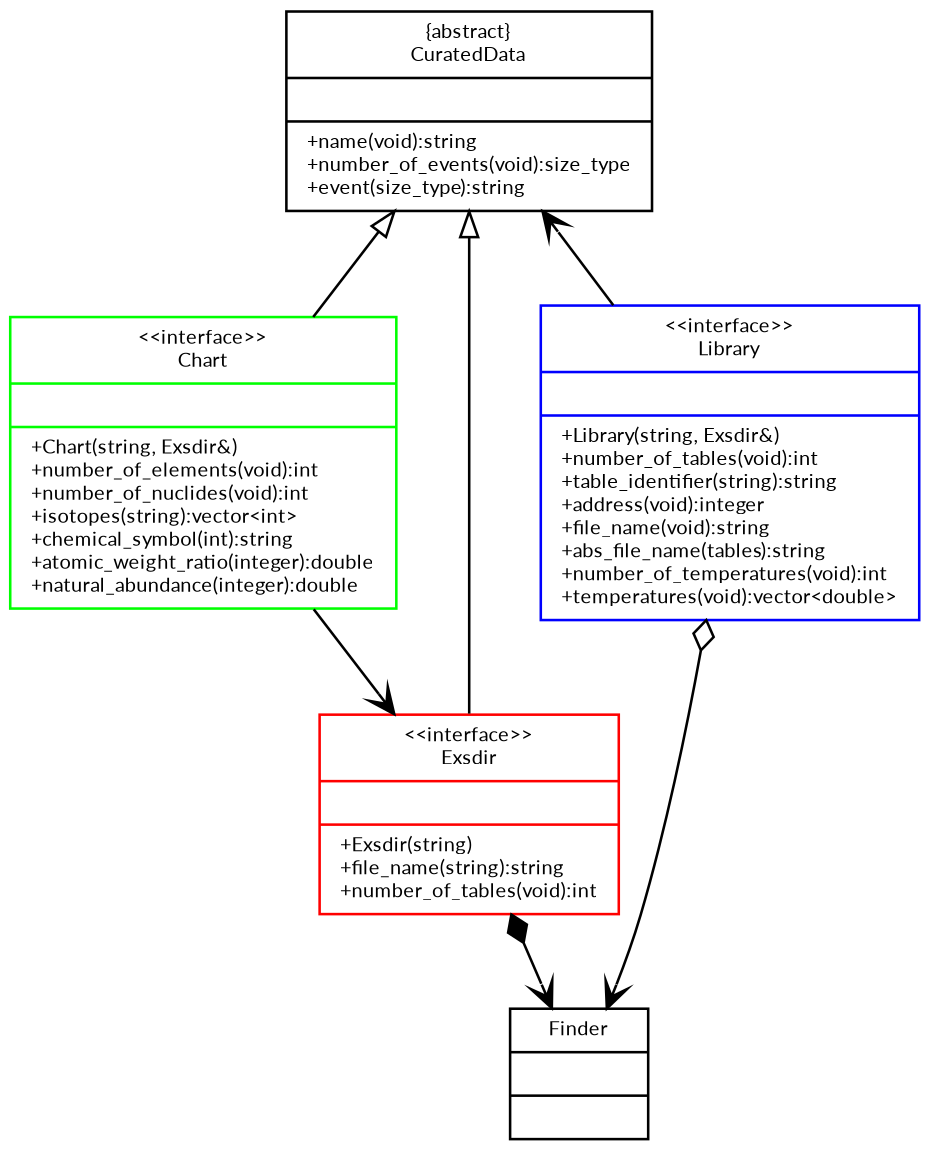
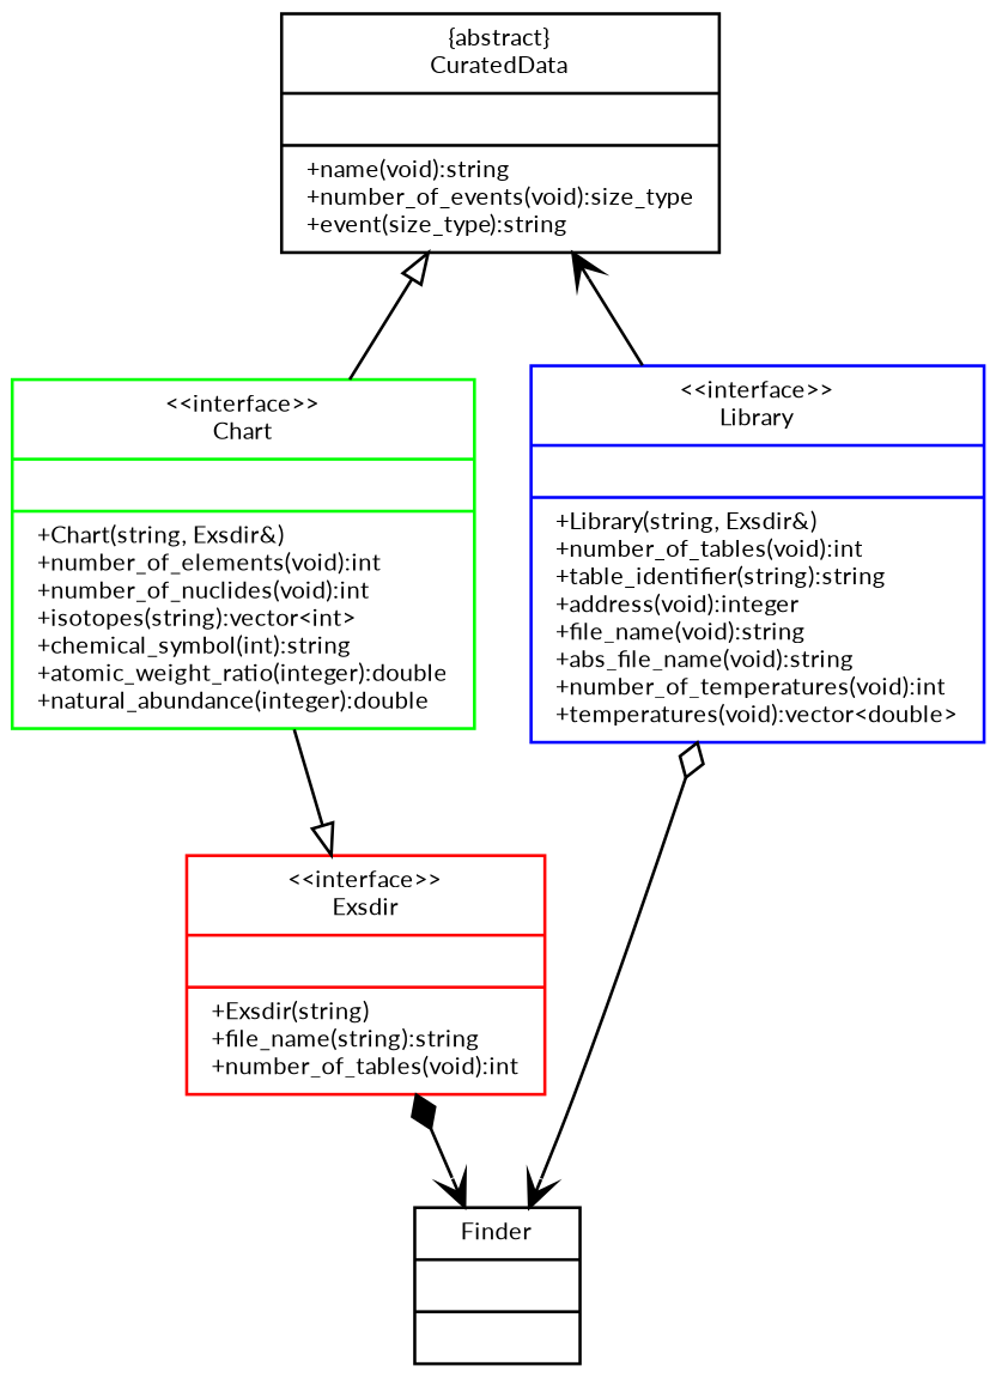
  digraph {
    fontname=Lato
    fontsize=8
    node [fontname=Lato fontsize=8 shape=record]
    edge [arrowhead=open fontname=Lato fontsize=8]
    n1 [label="{\{abstract\}\nCuratedData||+name(void):string\l+number_of_events(void):size_type\l+event(size_type):string\l}"]
    n2 [color=green label="{\<\<interface\>\>\nChart||+Chart(string, Exsdir&)\l+number_of_elements(void):int\l+number_of_nuclides(void):int\l+isotopes(string):vector\<int\>\l+chemical_symbol(int):string\l+atomic_weight_ratio(integer):double\l+natural_abundance(integer):double\l}"]
-   n3 [color=blue label="{\<\<interface\>\>\nLibrary||+Library(string, Exsdir&)\l+number_of_tables(void):int\l+table_identifier(string):string\l+address(void):integer\l+file_name(void):string\l+abs_file_name(tables):string\l+number_of_temperatures(void):int\l+temperatures(void):vector\<double\>\l}"]
+   n3 [color=blue label="{\<\<interface\>\>\nLibrary||+Library(string, Exsdir&)\l+number_of_tables(void):int\l+table_identifier(string):string\l+address(void):integer\l+file_name(void):string\l+abs_file_name(void):string\l+number_of_temperatures(void):int\l+temperatures(void):vector\<double\>\l}"]
    n4 [label="{Finder||\l}"]
    n5 [color=red label="{\<\<interface\>\>\nExsdir||+Exsdir(string)\l+file_name(string):string\l+number_of_tables(void):int\l}"]
    subgraph sub_1 {
      rank=min
      n1
    }
    subgraph sub_2 {
      rank=same
      n2
      n3
    }
    subgraph sub_3 {
      rank=max
      n4
    }
    n2 -> n1 [arrowhead=empty]
-   n2 -> n5
+   n2 -> n5 [arrowhead=empty]
    n3 -> n1
    n3 -> n4 [arrowtail=odiamond dir=both]
-   n5 -> n1 [arrowhead=empty]
    n5 -> n4 [arrowtail=diamond dir=both]
  }
